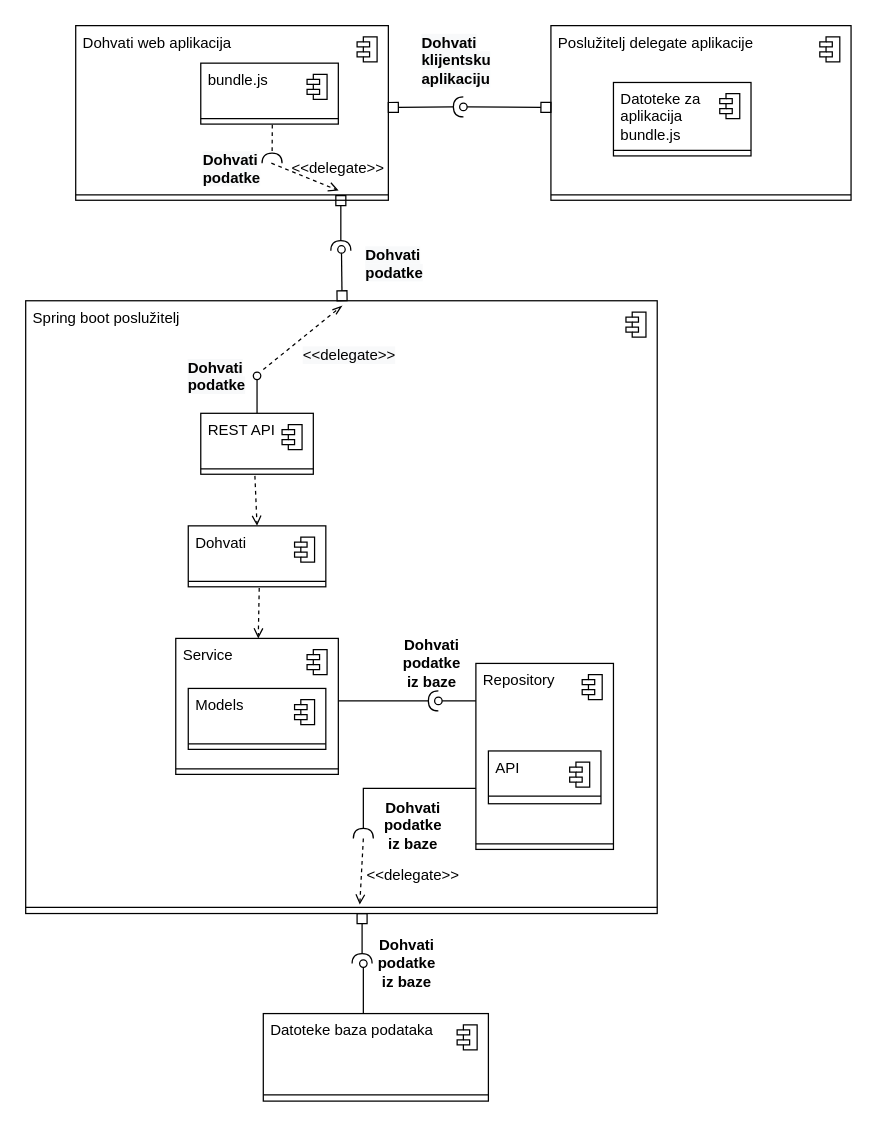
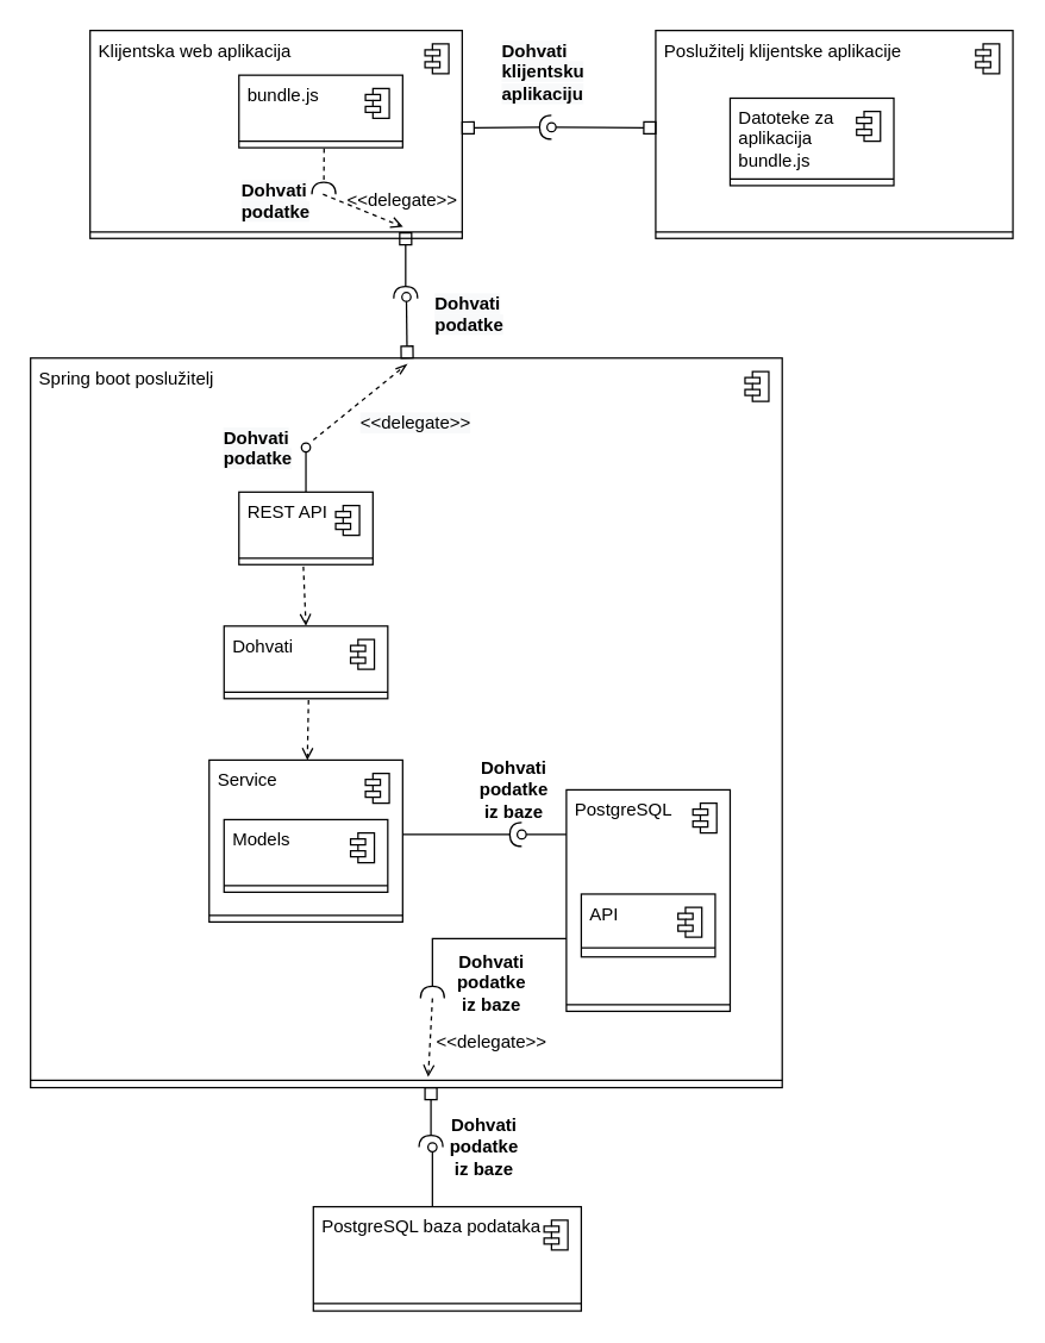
  <mxCell id="0" />
  <mxCell id="1" parent="0" />
  <mxCell id="2" value="" style="fontStyle=1;align=center;verticalAlign=top;childLayout=stackLayout;horizontal=1;horizontalStack=0;resizeParent=1;resizeParentMax=0;resizeLast=0;marginBottom=0;" parent="1" vertex="1"><mxGeometry x="20" y="240" width="505" height="490" as="geometry" /></mxCell>
  <mxCell id="3" value="Spring boot poslužitelj" style="html=1;align=left;spacingLeft=4;verticalAlign=top;strokeColor=none;fillColor=none;" parent="2" vertex="1"><mxGeometry width="505" height="480" as="geometry" /></mxCell>
  <mxCell id="4" value="" style="shape=module;jettyWidth=10;jettyHeight=4;" parent="3" vertex="1"><mxGeometry x="1" width="16" height="20" relative="1" as="geometry"><mxPoint x="-25" y="9" as="offset" /></mxGeometry></mxCell>
  <mxCell id="5" value="&amp;lt;&amp;lt;delegate&amp;gt;&amp;gt;" style="text;html=1;strokeColor=none;fillColor=none;align=center;verticalAlign=middle;whiteSpace=wrap;rounded=0;" parent="3" vertex="1"><mxGeometry x="290" y="450" width="40" height="20" as="geometry" /></mxCell>
  <mxCell id="6" value="&lt;b&gt;Dohvati podatke&lt;br&gt;iz baze&lt;br&gt;&lt;/b&gt;" style="text;html=1;strokeColor=none;fillColor=none;align=center;verticalAlign=middle;whiteSpace=wrap;rounded=0;" parent="3" vertex="1"><mxGeometry x="275" y="410" width="70" height="20" as="geometry" /></mxCell>
  <mxCell id="7" value="" style="fontStyle=1;align=center;verticalAlign=top;childLayout=stackLayout;horizontal=1;horizontalStack=0;resizeParent=1;resizeParentMax=0;resizeLast=0;marginBottom=0;" parent="3" vertex="1"><mxGeometry x="360" y="290" width="110" height="148.727" as="geometry" /></mxCell>
- <mxCell id="8" value="Repository" style="html=1;align=left;spacingLeft=4;verticalAlign=top;strokeColor=none;fillColor=none;" parent="7" vertex="1"><mxGeometry width="110" height="140" as="geometry" /></mxCell>
+ <mxCell id="8" value="PostgreSQL" style="html=1;align=left;spacingLeft=4;verticalAlign=top;strokeColor=none;fillColor=none;" parent="7" vertex="1"><mxGeometry width="110" height="140" as="geometry" /></mxCell>
  <mxCell id="9" value="" style="shape=module;jettyWidth=10;jettyHeight=4;" parent="8" vertex="1"><mxGeometry x="1" width="16" height="20" relative="1" as="geometry"><mxPoint x="-25" y="9" as="offset" /></mxGeometry></mxCell>
  <mxCell id="10" value="" style="fontStyle=1;align=center;verticalAlign=top;childLayout=stackLayout;horizontal=1;horizontalStack=0;resizeParent=1;resizeParentMax=0;resizeLast=0;marginBottom=0;" vertex="1" parent="8"><mxGeometry x="10" y="70" width="90" height="42.218" as="geometry" /></mxCell>
  <mxCell id="11" value="API" style="html=1;align=left;spacingLeft=4;verticalAlign=top;strokeColor=none;fillColor=none;" vertex="1" parent="10"><mxGeometry width="90" height="30" as="geometry" /></mxCell>
  <mxCell id="12" value="" style="shape=module;jettyWidth=10;jettyHeight=4;" vertex="1" parent="11"><mxGeometry x="1" width="16" height="20" relative="1" as="geometry"><mxPoint x="-25" y="9" as="offset" /></mxGeometry></mxCell>
  <mxCell id="13" value="" style="line;strokeWidth=1;fillColor=none;align=left;verticalAlign=middle;spacingTop=-1;spacingLeft=3;spacingRight=3;rotatable=0;labelPosition=right;points=[];portConstraint=eastwest;" vertex="1" parent="10"><mxGeometry y="30" width="90" height="12.218" as="geometry" /></mxCell>
  <mxCell id="14" value="" style="line;strokeWidth=1;fillColor=none;align=left;verticalAlign=middle;spacingTop=-1;spacingLeft=3;spacingRight=3;rotatable=0;labelPosition=right;points=[];portConstraint=eastwest;" parent="7" vertex="1"><mxGeometry y="140" width="110" height="8.727" as="geometry" /></mxCell>
  <mxCell id="15" style="edgeStyle=orthogonalEdgeStyle;rounded=0;orthogonalLoop=1;jettySize=auto;html=1;startArrow=none;startFill=0;endArrow=halfCircle;endFill=0;strokeWidth=1;" parent="3" source="32" edge="1"><mxGeometry relative="1" as="geometry"><mxPoint x="330" y="320" as="targetPoint" /><Array as="points" /></mxGeometry></mxCell>
  <mxCell id="16" value="Dohvati podatke&lt;br&gt;iz baze" style="text;html=1;strokeColor=none;fillColor=none;align=center;verticalAlign=middle;whiteSpace=wrap;rounded=0;fontStyle=1" parent="3" vertex="1"><mxGeometry x="290" y="280" width="70" height="20" as="geometry" /></mxCell>
  <mxCell id="17" style="rounded=0;orthogonalLoop=1;jettySize=auto;html=1;startArrow=none;startFill=0;endArrow=oval;endFill=0;strokeWidth=1;" parent="3" source="22" edge="1"><mxGeometry relative="1" as="geometry"><mxPoint x="185" y="60" as="targetPoint" /></mxGeometry></mxCell>
  <mxCell id="18" value="" style="endArrow=openThin;dashed=1;html=1;strokeWidth=1;endFill=0;" parent="3" edge="1"><mxGeometry width="50" height="50" relative="1" as="geometry"><mxPoint x="190" y="55" as="sourcePoint" /><mxPoint x="253" y="4" as="targetPoint" /></mxGeometry></mxCell>
  <mxCell id="19" value="&lt;span style=&quot;color: rgb(0, 0, 0); font-family: helvetica; font-size: 12px; font-style: normal; font-weight: 400; letter-spacing: normal; text-align: center; text-indent: 0px; text-transform: none; word-spacing: 0px; background-color: rgb(248, 249, 250); display: inline; float: none;&quot;&gt;&amp;lt;&amp;lt;delegate&amp;gt;&amp;gt;&lt;/span&gt;" style="text;whiteSpace=wrap;html=1;" parent="3" vertex="1"><mxGeometry x="220" y="30" width="100" height="30" as="geometry" /></mxCell>
  <mxCell id="20" style="edgeStyle=none;rounded=0;orthogonalLoop=1;jettySize=auto;html=1;entryX=0.5;entryY=0;entryDx=0;entryDy=0;startArrow=none;startFill=0;endArrow=open;endFill=0;strokeWidth=1;dashed=1;exitX=0.481;exitY=1.027;exitDx=0;exitDy=0;exitPerimeter=0;" parent="3" source="21" target="28" edge="1"><mxGeometry relative="1" as="geometry" /></mxCell>
  <mxCell id="21" value="" style="fontStyle=1;align=center;verticalAlign=top;childLayout=stackLayout;horizontal=1;horizontalStack=0;resizeParent=1;resizeParentMax=0;resizeLast=0;marginBottom=0;" parent="3" vertex="1"><mxGeometry x="140" y="90" width="90" height="48.727" as="geometry" /></mxCell>
  <mxCell id="22" value="REST API" style="html=1;align=left;spacingLeft=4;verticalAlign=top;strokeColor=none;fillColor=none;" parent="21" vertex="1"><mxGeometry width="90" height="40" as="geometry" /></mxCell>
  <mxCell id="23" value="" style="shape=module;jettyWidth=10;jettyHeight=4;" parent="22" vertex="1"><mxGeometry x="1" width="16" height="20" relative="1" as="geometry"><mxPoint x="-25" y="9" as="offset" /></mxGeometry></mxCell>
  <mxCell id="24" value="" style="line;strokeWidth=1;fillColor=none;align=left;verticalAlign=middle;spacingTop=-1;spacingLeft=3;spacingRight=3;rotatable=0;labelPosition=right;points=[];portConstraint=eastwest;" parent="21" vertex="1"><mxGeometry y="40" width="90" height="8.727" as="geometry" /></mxCell>
  <mxCell id="25" value="&lt;span style=&quot;color: rgb(0, 0, 0); font-family: helvetica; font-size: 12px; font-style: normal; font-weight: 700; letter-spacing: normal; text-align: center; text-indent: 0px; text-transform: none; word-spacing: 0px; background-color: rgb(248, 249, 250); display: inline; float: none;&quot;&gt;Dohvati podatke&lt;/span&gt;" style="text;whiteSpace=wrap;html=1;" parent="3" vertex="1"><mxGeometry x="128" y="40" width="50" height="30" as="geometry" /></mxCell>
  <mxCell id="26" style="edgeStyle=none;rounded=0;orthogonalLoop=1;jettySize=auto;html=1;dashed=1;startArrow=none;startFill=0;endArrow=open;endFill=0;strokeWidth=1;exitX=0.517;exitY=0.419;exitDx=0;exitDy=0;exitPerimeter=0;" parent="3" source="30" target="32" edge="1"><mxGeometry relative="1" as="geometry" /></mxCell>
  <mxCell id="27" value="" style="fontStyle=1;align=center;verticalAlign=top;childLayout=stackLayout;horizontal=1;horizontalStack=0;resizeParent=1;resizeParentMax=0;resizeLast=0;marginBottom=0;" parent="3" vertex="1"><mxGeometry x="130" y="180" width="110" height="48.727" as="geometry" /></mxCell>
  <mxCell id="28" value="Dohvati" style="html=1;align=left;spacingLeft=4;verticalAlign=top;strokeColor=none;fillColor=none;" parent="27" vertex="1"><mxGeometry width="110" height="40" as="geometry" /></mxCell>
  <mxCell id="29" value="" style="shape=module;jettyWidth=10;jettyHeight=4;" parent="28" vertex="1"><mxGeometry x="1" width="16" height="20" relative="1" as="geometry"><mxPoint x="-25" y="9" as="offset" /></mxGeometry></mxCell>
  <mxCell id="30" value="" style="line;strokeWidth=1;fillColor=none;align=left;verticalAlign=middle;spacingTop=-1;spacingLeft=3;spacingRight=3;rotatable=0;labelPosition=right;points=[];portConstraint=eastwest;" parent="27" vertex="1"><mxGeometry y="40" width="110" height="8.727" as="geometry" /></mxCell>
  <mxCell id="31" value="" style="fontStyle=1;align=center;verticalAlign=top;childLayout=stackLayout;horizontal=1;horizontalStack=0;resizeParent=1;resizeParentMax=0;resizeLast=0;marginBottom=0;" parent="3" vertex="1"><mxGeometry x="120" y="270" width="130" height="108.727" as="geometry" /></mxCell>
  <mxCell id="32" value="Service" style="html=1;align=left;spacingLeft=4;verticalAlign=top;strokeColor=none;fillColor=none;" parent="31" vertex="1"><mxGeometry width="130" height="100" as="geometry" /></mxCell>
  <mxCell id="33" value="" style="shape=module;jettyWidth=10;jettyHeight=4;" parent="32" vertex="1"><mxGeometry x="1" width="16" height="20" relative="1" as="geometry"><mxPoint x="-25" y="9" as="offset" /></mxGeometry></mxCell>
  <mxCell id="34" value="" style="fontStyle=1;align=center;verticalAlign=top;childLayout=stackLayout;horizontal=1;horizontalStack=0;resizeParent=1;resizeParentMax=0;resizeLast=0;marginBottom=0;" vertex="1" parent="32"><mxGeometry x="10" y="40" width="110" height="48.727" as="geometry" /></mxCell>
  <mxCell id="35" value="Models" style="html=1;align=left;spacingLeft=4;verticalAlign=top;strokeColor=none;fillColor=none;" vertex="1" parent="34"><mxGeometry width="110" height="40" as="geometry" /></mxCell>
  <mxCell id="36" value="" style="shape=module;jettyWidth=10;jettyHeight=4;" vertex="1" parent="35"><mxGeometry x="1" width="16" height="20" relative="1" as="geometry"><mxPoint x="-25" y="9" as="offset" /></mxGeometry></mxCell>
  <mxCell id="37" value="" style="line;strokeWidth=1;fillColor=none;align=left;verticalAlign=middle;spacingTop=-1;spacingLeft=3;spacingRight=3;rotatable=0;labelPosition=right;points=[];portConstraint=eastwest;" vertex="1" parent="34"><mxGeometry y="40" width="110" height="8.727" as="geometry" /></mxCell>
  <mxCell id="38" value="" style="line;strokeWidth=1;fillColor=none;align=left;verticalAlign=middle;spacingTop=-1;spacingLeft=3;spacingRight=3;rotatable=0;labelPosition=right;points=[];portConstraint=eastwest;" parent="31" vertex="1"><mxGeometry y="100" width="130" height="8.727" as="geometry" /></mxCell>
  <mxCell id="39" value="" style="line;strokeWidth=1;fillColor=none;align=left;verticalAlign=middle;spacingTop=-1;spacingLeft=3;spacingRight=3;rotatable=0;labelPosition=right;points=[];portConstraint=eastwest;" parent="2" vertex="1"><mxGeometry y="480" width="505" height="10" as="geometry" /></mxCell>
  <mxCell id="40" value="" style="endArrow=open;dashed=1;html=1;strokeWidth=1;entryX=0.529;entryY=1.006;entryDx=0;entryDy=0;entryPerimeter=0;endFill=0;" parent="2" target="3" edge="1"><mxGeometry width="50" height="50" relative="1" as="geometry"><mxPoint x="270" y="430" as="sourcePoint" /><mxPoint x="260" y="490" as="targetPoint" /></mxGeometry></mxCell>
  <mxCell id="41" value="" style="fontStyle=1;align=center;verticalAlign=top;childLayout=stackLayout;horizontal=1;horizontalStack=0;resizeParent=1;resizeParentMax=0;resizeLast=0;marginBottom=0;" parent="1" vertex="1"><mxGeometry x="210" y="810" width="180" height="70" as="geometry" /></mxCell>
- <mxCell id="42" value="Datoteke baza podataka" style="html=1;align=left;spacingLeft=4;verticalAlign=top;strokeColor=none;fillColor=none;" parent="41" vertex="1"><mxGeometry width="180" height="60" as="geometry" /></mxCell>
+ <mxCell id="42" value="PostgreSQL baza podataka" style="html=1;align=left;spacingLeft=4;verticalAlign=top;strokeColor=none;fillColor=none;" parent="41" vertex="1"><mxGeometry width="180" height="60" as="geometry" /></mxCell>
  <mxCell id="43" value="" style="shape=module;jettyWidth=10;jettyHeight=4;" parent="42" vertex="1"><mxGeometry x="1" width="16" height="20" relative="1" as="geometry"><mxPoint x="-25" y="9" as="offset" /></mxGeometry></mxCell>
  <mxCell id="44" value="" style="line;strokeWidth=1;fillColor=none;align=left;verticalAlign=middle;spacingTop=-1;spacingLeft=3;spacingRight=3;rotatable=0;labelPosition=right;points=[];portConstraint=eastwest;" parent="41" vertex="1"><mxGeometry y="60" width="180" height="10" as="geometry" /></mxCell>
  <mxCell id="45" value="" style="fontStyle=1;align=center;verticalAlign=top;childLayout=stackLayout;horizontal=1;horizontalStack=0;resizeParent=1;resizeParentMax=0;resizeLast=0;marginBottom=0;" parent="1" vertex="1"><mxGeometry x="60" y="20" width="250" height="139.637" as="geometry" /></mxCell>
- <mxCell id="46" value="Dohvati web aplikacija" style="html=1;align=left;spacingLeft=4;verticalAlign=top;strokeColor=none;fillColor=none;" parent="45" vertex="1"><mxGeometry width="250" height="130.91" as="geometry" /></mxCell>
+ <mxCell id="46" value="Klijentska web aplikacija" style="html=1;align=left;spacingLeft=4;verticalAlign=top;strokeColor=none;fillColor=none;" parent="45" vertex="1"><mxGeometry width="250" height="130.91" as="geometry" /></mxCell>
  <mxCell id="47" value="" style="shape=module;jettyWidth=10;jettyHeight=4;" parent="46" vertex="1"><mxGeometry x="1" width="16" height="20" relative="1" as="geometry"><mxPoint x="-25" y="9" as="offset" /></mxGeometry></mxCell>
  <mxCell id="48" style="rounded=0;orthogonalLoop=1;jettySize=auto;html=1;exitX=0.52;exitY=1.059;exitDx=0;exitDy=0;exitPerimeter=0;dashed=1;endArrow=halfCircle;endFill=0;" edge="1" parent="46" source="55"><mxGeometry relative="1" as="geometry"><mxPoint x="157" y="110" as="targetPoint" /></mxGeometry></mxCell>
  <mxCell id="49" value="" style="endArrow=open;dashed=1;html=1;strokeWidth=1;entryX=0.841;entryY=0.117;entryDx=0;entryDy=0;entryPerimeter=0;endFill=0;" edge="1" parent="46" target="56"><mxGeometry width="50" height="50" relative="1" as="geometry"><mxPoint x="156.43" y="110" as="sourcePoint" /><mxPoint x="153.575" y="162.88" as="targetPoint" /></mxGeometry></mxCell>
  <mxCell id="50" value="&amp;lt;&amp;lt;delegate&amp;gt;&amp;gt;" style="text;html=1;strokeColor=none;fillColor=none;align=center;verticalAlign=middle;whiteSpace=wrap;rounded=0;" vertex="1" parent="46"><mxGeometry x="190" y="104.18" width="40" height="20" as="geometry" /></mxCell>
  <mxCell id="51" value="&lt;span style=&quot;color: rgb(0, 0, 0); font-family: helvetica; font-size: 12px; font-style: normal; font-weight: 700; letter-spacing: normal; text-align: center; text-indent: 0px; text-transform: none; word-spacing: 0px; background-color: rgb(248, 249, 250); display: inline; float: none;&quot;&gt;Dohvati podatke&lt;/span&gt;" style="text;whiteSpace=wrap;html=1;" vertex="1" parent="46"><mxGeometry x="100" y="94.18" width="60" height="30" as="geometry" /></mxCell>
  <mxCell id="52" value="" style="fontStyle=1;align=center;verticalAlign=top;childLayout=stackLayout;horizontal=1;horizontalStack=0;resizeParent=1;resizeParentMax=0;resizeLast=0;marginBottom=0;" vertex="1" parent="46"><mxGeometry x="100" y="30.0" width="110" height="48.727" as="geometry" /></mxCell>
  <mxCell id="53" value="bundle.js" style="html=1;align=left;spacingLeft=4;verticalAlign=top;strokeColor=none;fillColor=none;" vertex="1" parent="52"><mxGeometry width="110" height="40" as="geometry" /></mxCell>
  <mxCell id="54" value="" style="shape=module;jettyWidth=10;jettyHeight=4;" vertex="1" parent="53"><mxGeometry x="1" width="16" height="20" relative="1" as="geometry"><mxPoint x="-25" y="9" as="offset" /></mxGeometry></mxCell>
  <mxCell id="55" value="" style="line;strokeWidth=1;fillColor=none;align=left;verticalAlign=middle;spacingTop=-1;spacingLeft=3;spacingRight=3;rotatable=0;labelPosition=right;points=[];portConstraint=eastwest;" vertex="1" parent="52"><mxGeometry y="40" width="110" height="8.727" as="geometry" /></mxCell>
  <mxCell id="56" value="" style="line;strokeWidth=1;fillColor=none;align=left;verticalAlign=middle;spacingTop=-1;spacingLeft=3;spacingRight=3;rotatable=0;labelPosition=right;points=[];portConstraint=eastwest;" parent="45" vertex="1"><mxGeometry y="130.91" width="250" height="8.727" as="geometry" /></mxCell>
  <mxCell id="57" style="edgeStyle=orthogonalEdgeStyle;rounded=0;orthogonalLoop=1;jettySize=auto;html=1;endArrow=oval;endFill=0;strokeWidth=1;" parent="1" edge="1"><mxGeometry relative="1" as="geometry"><mxPoint x="290" y="770" as="targetPoint" /><mxPoint x="290" y="810" as="sourcePoint" /><Array as="points"><mxPoint x="290" y="810" /></Array></mxGeometry></mxCell>
  <mxCell id="58" style="edgeStyle=orthogonalEdgeStyle;rounded=0;orthogonalLoop=1;jettySize=auto;html=1;endArrow=halfCircle;endFill=0;strokeWidth=1;startArrow=box;startFill=0;" parent="1" edge="1"><mxGeometry relative="1" as="geometry"><mxPoint x="289" y="770" as="targetPoint" /><mxPoint x="289" y="730" as="sourcePoint" /><Array as="points"><mxPoint x="289" y="730" /><mxPoint x="289" y="730" /></Array></mxGeometry></mxCell>
  <mxCell id="59" style="edgeStyle=orthogonalEdgeStyle;rounded=0;orthogonalLoop=1;jettySize=auto;html=1;startArrow=none;startFill=0;endArrow=halfCircle;endFill=0;strokeWidth=1;" parent="1" source="8" edge="1"><mxGeometry relative="1" as="geometry"><mxPoint x="290" y="670" as="targetPoint" /><Array as="points"><mxPoint x="290" y="630" /></Array></mxGeometry></mxCell>
  <mxCell id="60" value="&lt;b&gt;Dohvati podatke&lt;br&gt;iz baze&lt;br&gt;&lt;/b&gt;" style="text;html=1;strokeColor=none;fillColor=none;align=center;verticalAlign=middle;whiteSpace=wrap;rounded=0;" parent="1" vertex="1"><mxGeometry x="290" y="760" width="70" height="20" as="geometry" /></mxCell>
  <mxCell id="61" style="rounded=0;orthogonalLoop=1;jettySize=auto;html=1;startArrow=none;startFill=0;endArrow=oval;endFill=0;strokeWidth=1;" parent="1" edge="1"><mxGeometry relative="1" as="geometry"><mxPoint x="350" y="560" as="targetPoint" /><mxPoint x="380" y="560" as="sourcePoint" /></mxGeometry></mxCell>
  <mxCell id="62" style="edgeStyle=none;rounded=0;orthogonalLoop=1;jettySize=auto;html=1;startArrow=box;startFill=0;endArrow=halfCircle;endFill=0;strokeWidth=1;" parent="1" edge="1"><mxGeometry relative="1" as="geometry"><mxPoint x="272" y="200" as="targetPoint" /><mxPoint x="272" y="156" as="sourcePoint" /></mxGeometry></mxCell>
  <mxCell id="63" style="edgeStyle=none;orthogonalLoop=1;jettySize=auto;html=1;startArrow=box;startFill=0;endArrow=oval;endFill=0;strokeWidth=1;rounded=0;" parent="1" edge="1"><mxGeometry relative="1" as="geometry"><mxPoint x="272.5" y="199" as="targetPoint" /><mxPoint x="273" y="240" as="sourcePoint" /></mxGeometry></mxCell>
  <mxCell id="64" value="&lt;span style=&quot;color: rgb(0 , 0 , 0) ; font-family: &amp;#34;helvetica&amp;#34; ; font-size: 12px ; font-style: normal ; font-weight: 700 ; letter-spacing: normal ; text-align: center ; text-indent: 0px ; text-transform: none ; word-spacing: 0px ; background-color: rgb(248 , 249 , 250) ; display: inline ; float: none&quot;&gt;Dohvati klijentsku aplikaciju&lt;br&gt;&lt;/span&gt;" style="text;whiteSpace=wrap;html=1;" parent="1" vertex="1"><mxGeometry x="335" y="20" width="60" height="30" as="geometry" /></mxCell>
  <mxCell id="65" value="" style="fontStyle=1;align=center;verticalAlign=top;childLayout=stackLayout;horizontal=1;horizontalStack=0;resizeParent=1;resizeParentMax=0;resizeLast=0;marginBottom=0;" vertex="1" parent="1"><mxGeometry x="440" y="20" width="240" height="139.637" as="geometry" /></mxCell>
- <mxCell id="66" value="Poslužitelj delegate aplikacije" style="html=1;align=left;spacingLeft=4;verticalAlign=top;strokeColor=none;fillColor=none;" vertex="1" parent="65"><mxGeometry width="240" height="130.91" as="geometry" /></mxCell>
+ <mxCell id="66" value="Poslužitelj klijentske aplikacije" style="html=1;align=left;spacingLeft=4;verticalAlign=top;strokeColor=none;fillColor=none;" vertex="1" parent="65"><mxGeometry width="240" height="130.91" as="geometry" /></mxCell>
  <mxCell id="67" value="" style="shape=module;jettyWidth=10;jettyHeight=4;" vertex="1" parent="66"><mxGeometry x="1" width="16" height="20" relative="1" as="geometry"><mxPoint x="-25" y="9" as="offset" /></mxGeometry></mxCell>
  <mxCell id="68" value="" style="fontStyle=1;align=center;verticalAlign=top;childLayout=stackLayout;horizontal=1;horizontalStack=0;resizeParent=1;resizeParentMax=0;resizeLast=0;marginBottom=0;" vertex="1" parent="66"><mxGeometry x="50" y="45.45" width="110" height="58.727" as="geometry" /></mxCell>
  <mxCell id="69" value="Datoteke za &lt;br&gt;aplikacija &lt;br&gt;bundle.js" style="html=1;align=left;spacingLeft=4;verticalAlign=top;strokeColor=none;fillColor=none;" vertex="1" parent="68"><mxGeometry width="110" height="50" as="geometry" /></mxCell>
  <mxCell id="70" value="" style="shape=module;jettyWidth=10;jettyHeight=4;" vertex="1" parent="69"><mxGeometry x="1" width="16" height="20" relative="1" as="geometry"><mxPoint x="-25" y="9" as="offset" /></mxGeometry></mxCell>
  <mxCell id="71" value="" style="line;strokeWidth=1;fillColor=none;align=left;verticalAlign=middle;spacingTop=-1;spacingLeft=3;spacingRight=3;rotatable=0;labelPosition=right;points=[];portConstraint=eastwest;" vertex="1" parent="68"><mxGeometry y="50" width="110" height="8.727" as="geometry" /></mxCell>
  <mxCell id="72" value="" style="line;strokeWidth=1;fillColor=none;align=left;verticalAlign=middle;spacingTop=-1;spacingLeft=3;spacingRight=3;rotatable=0;labelPosition=right;points=[];portConstraint=eastwest;" vertex="1" parent="65"><mxGeometry y="130.91" width="240" height="8.727" as="geometry" /></mxCell>
  <mxCell id="73" style="edgeStyle=none;rounded=0;orthogonalLoop=1;jettySize=auto;html=1;startArrow=box;startFill=0;endArrow=halfCircle;endFill=0;strokeWidth=1;exitX=1;exitY=0.5;exitDx=0;exitDy=0;" edge="1" parent="1" source="46"><mxGeometry relative="1" as="geometry"><mxPoint x="370" y="85" as="targetPoint" /><mxPoint x="390" y="47.82" as="sourcePoint" /></mxGeometry></mxCell>
  <mxCell id="74" style="edgeStyle=none;orthogonalLoop=1;jettySize=auto;html=1;startArrow=box;startFill=0;endArrow=oval;endFill=0;strokeWidth=1;rounded=0;exitX=0;exitY=0.5;exitDx=0;exitDy=0;" edge="1" parent="1" source="66"><mxGeometry relative="1" as="geometry"><mxPoint x="370" y="85" as="targetPoint" /><mxPoint x="391" y="131.82" as="sourcePoint" /></mxGeometry></mxCell>
  <mxCell id="75" value="&lt;span style=&quot;color: rgb(0, 0, 0); font-family: helvetica; font-size: 12px; font-style: normal; font-weight: 700; letter-spacing: normal; text-align: center; text-indent: 0px; text-transform: none; word-spacing: 0px; background-color: rgb(248, 249, 250); display: inline; float: none;&quot;&gt;Dohvati podatke&lt;/span&gt;" style="text;whiteSpace=wrap;html=1;" vertex="1" parent="1"><mxGeometry x="290" y="190" width="60" height="30" as="geometry" /></mxCell>
